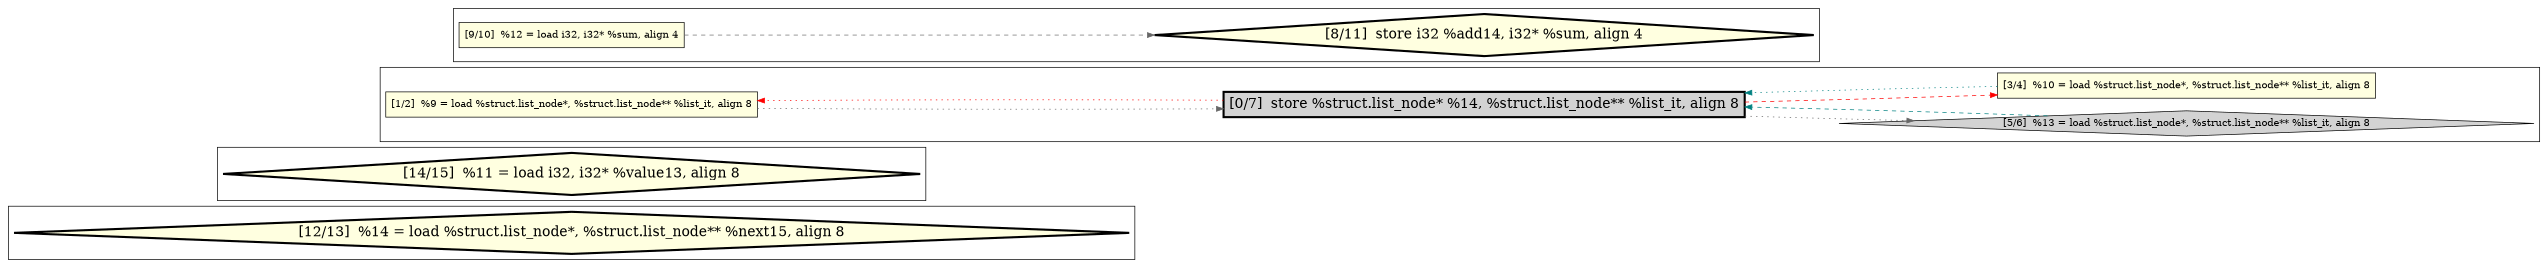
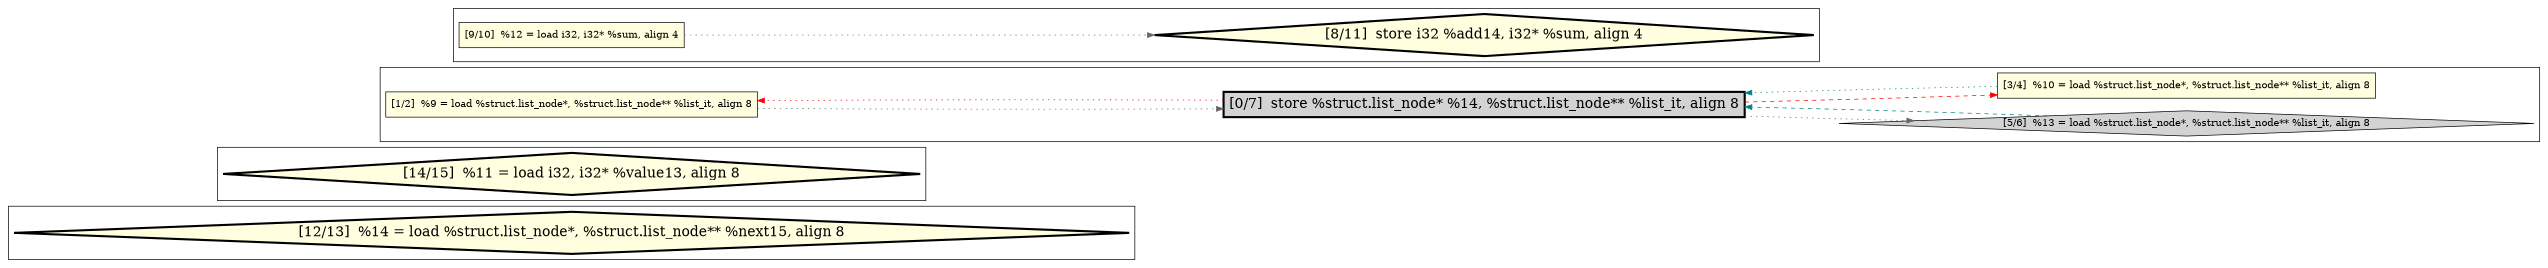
  digraph {
    rankdir=LR
    node [fillcolor=lightyellow shape=diamond style=filled]
    edge [color=gray40 style=dotted]
    n1 [fontsize=20 label="[12/13]  %14 = load %struct.list_node*, %struct.list_node** %next15, align 8" penwidth=3.0]
    n2 [fontsize=20 label="[14/15]  %11 = load i32, i32* %value13, align 8" penwidth=3.0]
    n3 [label="[1/2]  %9 = load %struct.list_node*, %struct.list_node** %list_it, align 8" shape=box]
    n4 [fillcolor=lightgrey fontsize=20 label="[0/7]  store %struct.list_node* %14, %struct.list_node** %list_it, align 8" penwidth=3.0 shape=box]
    n5 [fillcolor=lightgrey label="[5/6]  %13 = load %struct.list_node*, %struct.list_node** %list_it, align 8"]
    n6 [label="[3/4]  %10 = load %struct.list_node*, %struct.list_node** %list_it, align 8" shape=box]
    n7 [fontsize=20 label="[8/11]  store i32 %add14, i32* %sum, align 4" penwidth=3.0]
    n8 [label="[9/10]  %12 = load i32, i32* %sum, align 4" shape=box]
    subgraph cluster_1 {
      n1
    }
    subgraph cluster_2 {
      n2
    }
    subgraph cluster_3 {
      n3
      n4
      n5
      n6
    }
    subgraph cluster_4 {
      n7
      n8
    }
    n3 -> n4
    n4 -> n3 [color=red]
    n4 -> n5
    n4 -> n6 [color=red style=dashed]
    n5 -> n4 [color=teal style=dashed]
    n6 -> n4 [color=teal]
-   n8 -> n7 [style=dashed]
+   n8 -> n7
  }
